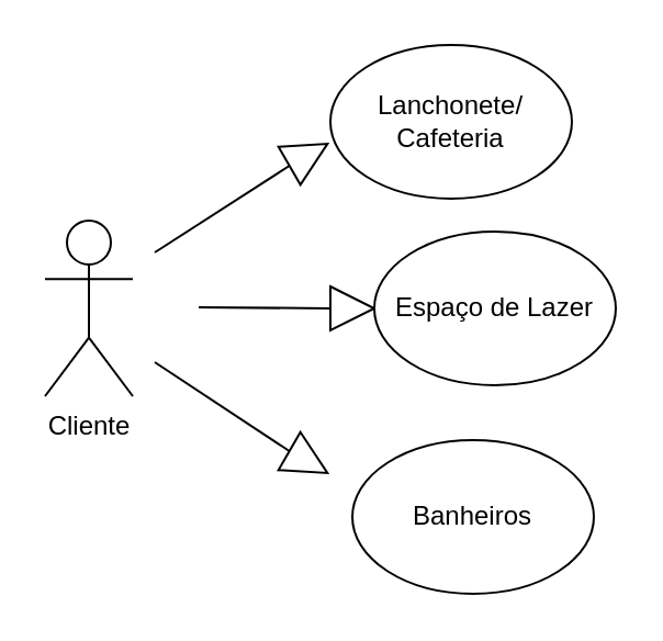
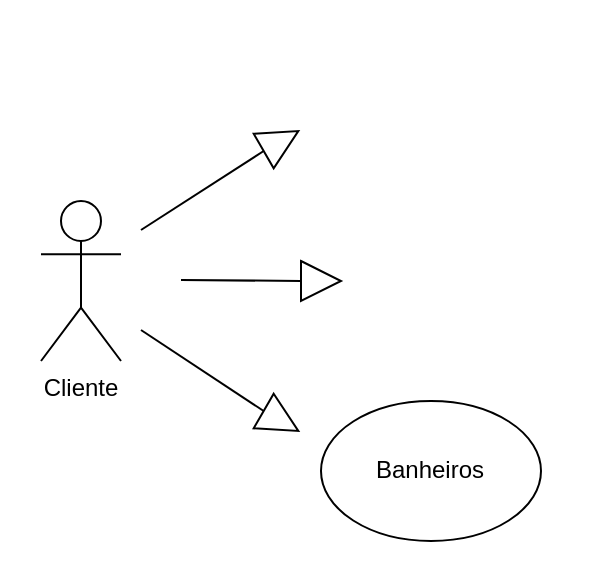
  <mxCell id="0" />
  <mxCell id="1" parent="0" />
  <mxCell id="2" value="Cliente" style="shape=umlActor;verticalLabelPosition=bottom;verticalAlign=top;html=1;strokeColor=#000000;" vertex="1" parent="1"><mxGeometry x="20" y="100" width="40" height="80" as="geometry" /></mxCell>
  <mxCell id="3" value="" style="endArrow=none;html=1;rounded=0;entryX=0;entryY=0.5;entryDx=0;entryDy=0;" edge="1" parent="1" target="4"><mxGeometry relative="1" as="geometry"><mxPoint x="90" y="139.5" as="sourcePoint" /><mxPoint x="170" y="140" as="targetPoint" /></mxGeometry></mxCell>
  <mxCell id="4" value="" style="triangle;whiteSpace=wrap;html=1;strokeColor=#000000;" vertex="1" parent="1"><mxGeometry x="150" y="130" width="20" height="20" as="geometry" /></mxCell>
- <mxCell id="5" value="Espaço de Lazer" style="ellipse;whiteSpace=wrap;html=1;strokeColor=#000000;" vertex="1" parent="1"><mxGeometry x="170" y="105" width="110" height="70" as="geometry" /></mxCell>
  <mxCell id="6" value="" style="endArrow=none;html=1;rounded=0;entryX=0;entryY=0.5;entryDx=0;entryDy=0;" edge="1" parent="1" target="7"><mxGeometry relative="1" as="geometry"><mxPoint x="70" y="114.5" as="sourcePoint" /><mxPoint x="150" y="115" as="targetPoint" /></mxGeometry></mxCell>
  <mxCell id="7" value="" style="triangle;whiteSpace=wrap;html=1;strokeColor=#000000;rotation=-30;" vertex="1" parent="1"><mxGeometry x="130" y="60" width="20" height="20" as="geometry" /></mxCell>
- <mxCell id="8" value="Lanchonete/&lt;br&gt;Cafeteria" style="ellipse;whiteSpace=wrap;html=1;strokeColor=#000000;" vertex="1" parent="1"><mxGeometry x="150" y="20" width="110" height="70" as="geometry" /></mxCell>
  <mxCell id="9" value="" style="endArrow=none;html=1;rounded=0;entryX=0;entryY=0.5;entryDx=0;entryDy=0;" edge="1" parent="1" target="10"><mxGeometry relative="1" as="geometry"><mxPoint x="70" y="164.5" as="sourcePoint" /><mxPoint x="150" y="165" as="targetPoint" /></mxGeometry></mxCell>
  <mxCell id="10" value="" style="triangle;whiteSpace=wrap;html=1;strokeColor=#000000;rotation=30;" vertex="1" parent="1"><mxGeometry x="130" y="200" width="20" height="20" as="geometry" /></mxCell>
  <mxCell id="11" value="Banheiros" style="ellipse;whiteSpace=wrap;html=1;strokeColor=#000000;" vertex="1" parent="1"><mxGeometry x="160" y="200" width="110" height="70" as="geometry" /></mxCell>
